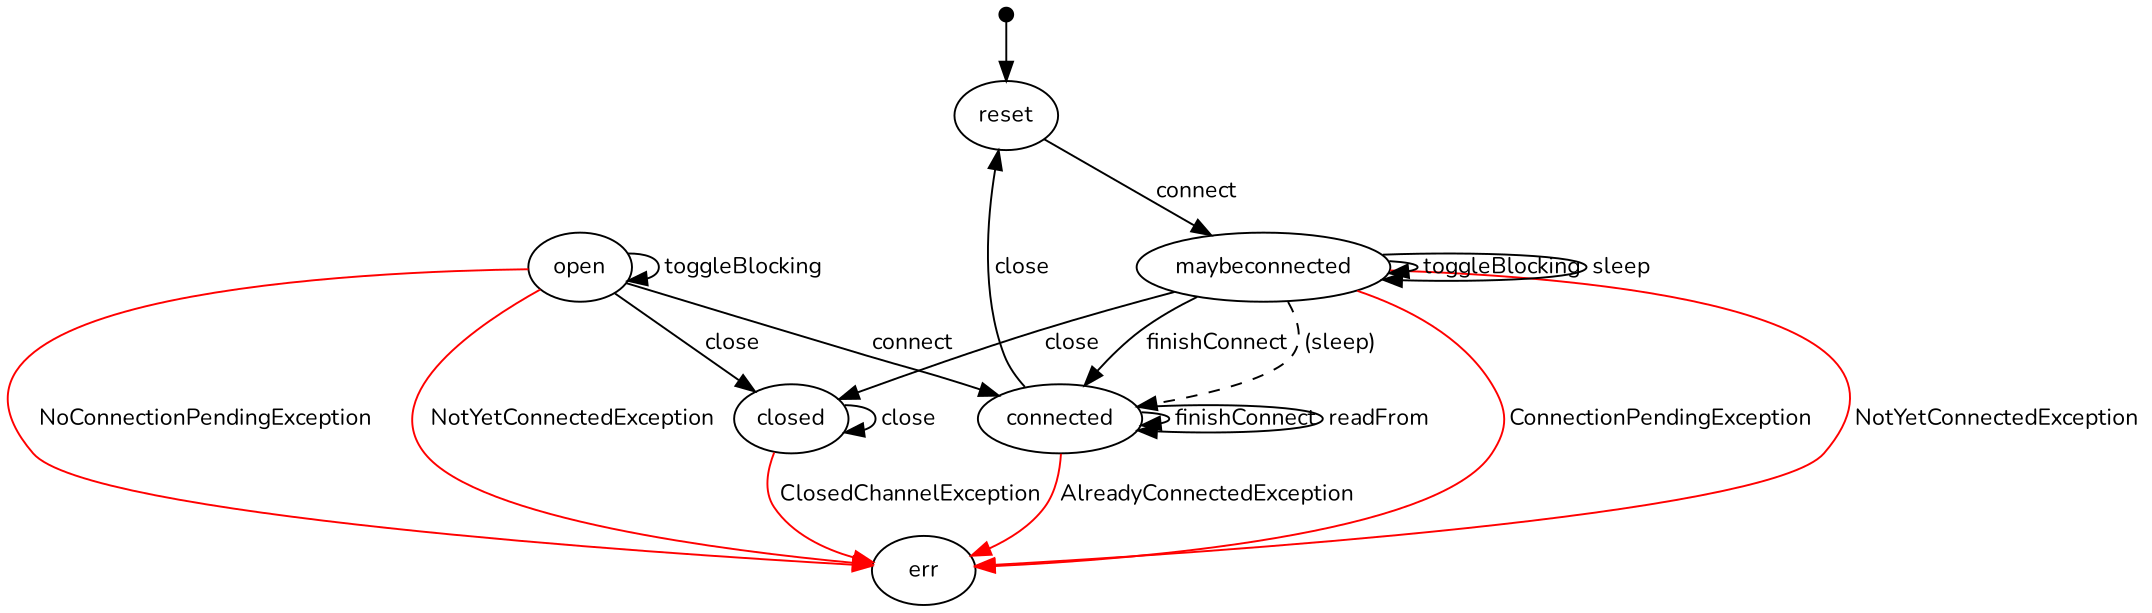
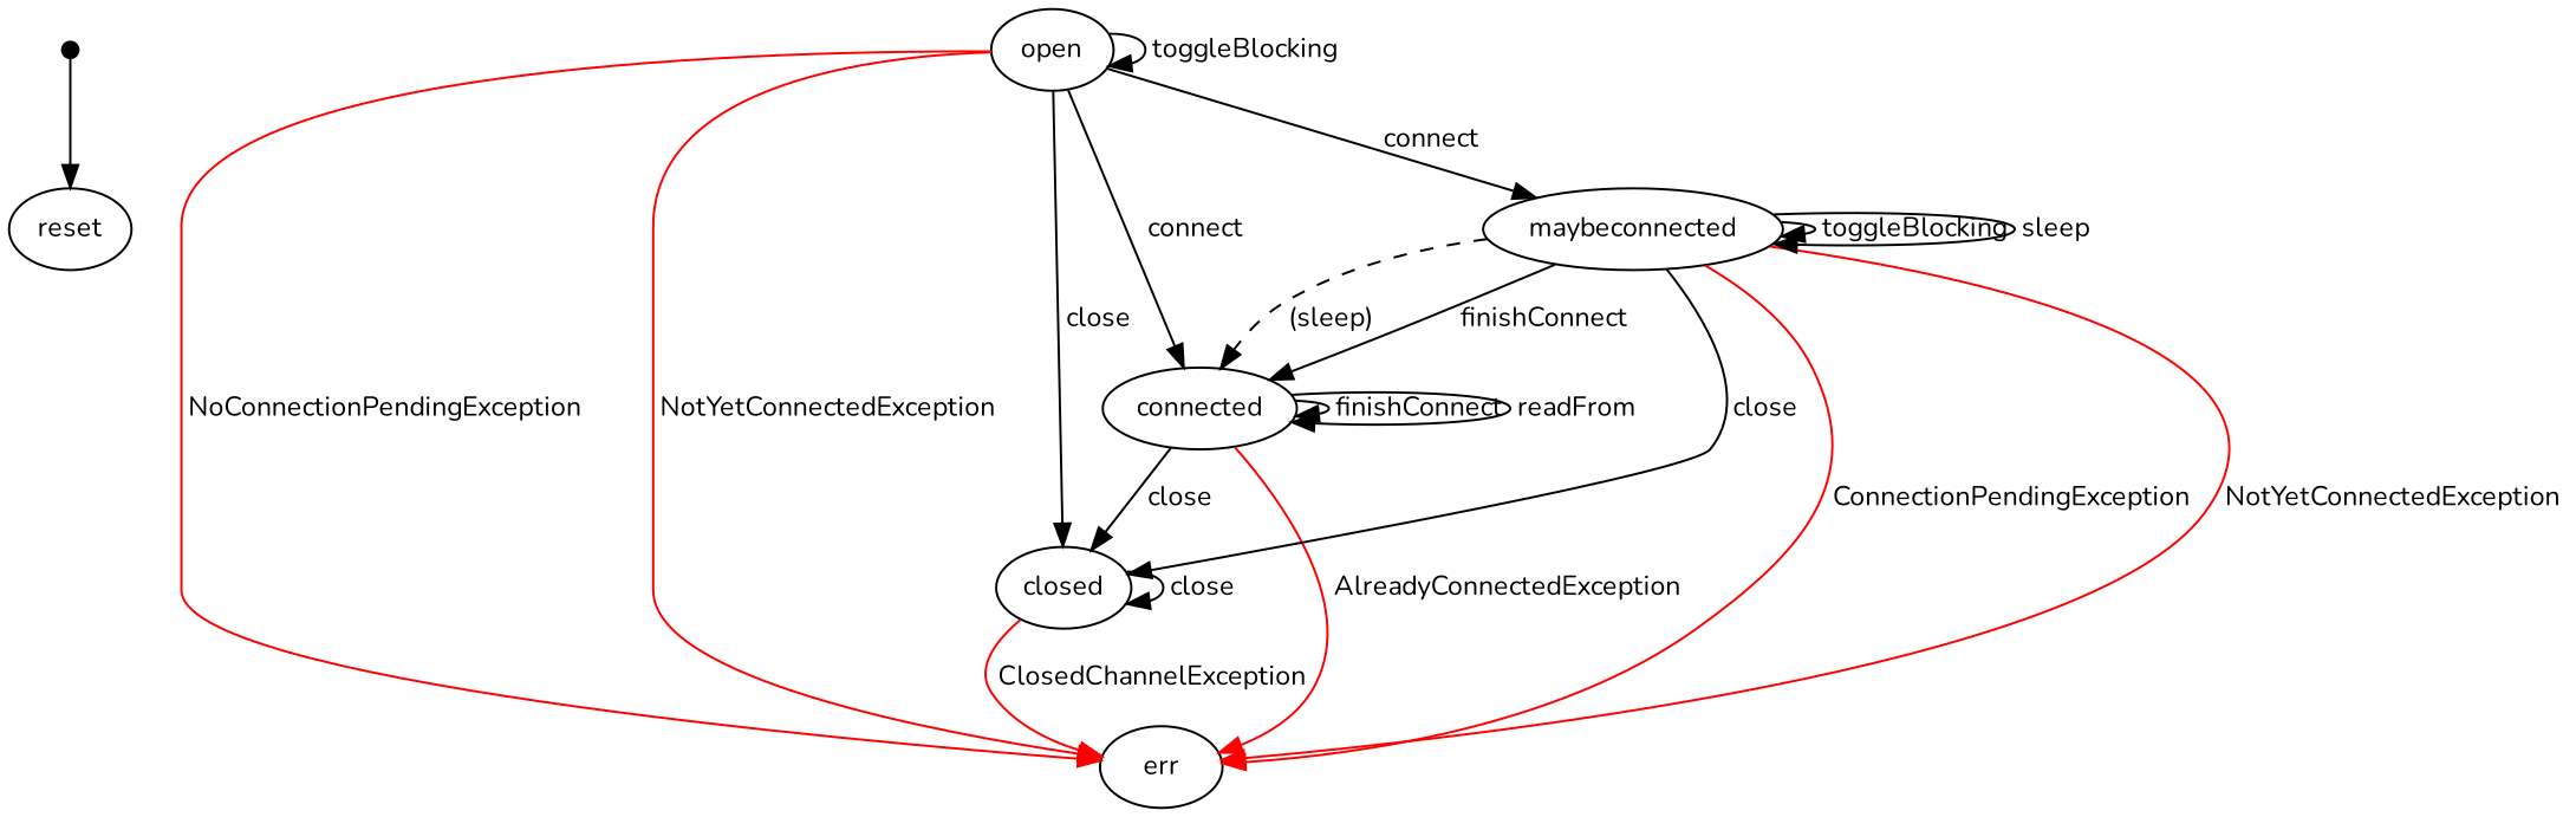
  digraph {
    fontname=Nunito
    nodesep=0.2
    rankdir=TB
    ranksep=0.4
    node [fontname=Nunito fontsize=12.0 margin=0.07]
    edge [fontname=Nunito fontsize=12.0 margin=0.05]
    "" [height=0.1 shape=point]
    reset
    open
    connected
    err
    closed
    maybeconnected
    "" -> reset
    open -> open [label=" toggleBlocking "]
    open -> connected [label=" connect "]
    open -> err [color=red label=" NoConnectionPendingException "]
    open -> err [color=red label=" NotYetConnectedException "]
    open -> closed [label=" close "]
-   reset -> maybeconnected [label=" connect "]
+   open -> maybeconnected [label=" connect "]
    connected -> connected [label=" finishConnect "]
    connected -> connected [label=" readFrom "]
    connected -> err [color=red label=" AlreadyConnectedException "]
-   connected -> reset [label=" close "]
+   connected -> closed [label=" close "]
    closed -> err [color=red label=" ClosedChannelException "]
    closed -> closed [label=" close "]
    maybeconnected -> connected [label=" finishConnect "]
    maybeconnected -> connected [label=" (sleep) " style=dashed]
    maybeconnected -> err [color=red label=" ConnectionPendingException "]
    maybeconnected -> err [color=red label=" NotYetConnectedException "]
    maybeconnected -> closed [label=" close "]
    maybeconnected -> maybeconnected [label=" toggleBlocking "]
    maybeconnected -> maybeconnected [label=" sleep "]
  }
